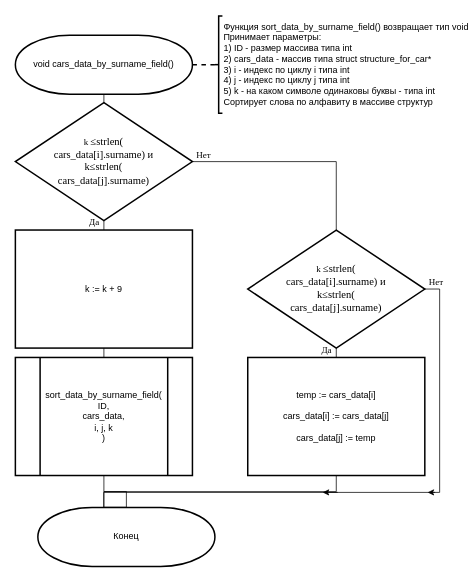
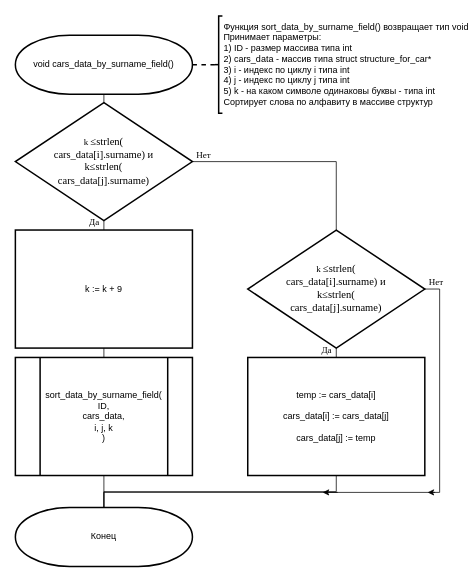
  <mxCell id="0" />
  <mxCell id="1" parent="0" />
  <mxCell id="2" style="edgeStyle=orthogonalEdgeStyle;rounded=0;orthogonalLoop=1;jettySize=auto;html=1;exitX=0.5;exitY=1;exitDx=0;exitDy=0;exitPerimeter=0;entryX=0.5;entryY=0;entryDx=0;entryDy=0;entryPerimeter=0;endArrow=none;endFill=0;" parent="1" source="3" target="6" edge="1"><mxGeometry relative="1" as="geometry" /></mxCell>
  <mxCell id="3" value="void cars_data_by_surname_field()" style="strokeWidth=2;html=1;shape=mxgraph.flowchart.terminator;whiteSpace=wrap;" parent="1" vertex="1"><mxGeometry x="20" y="46" width="236.22" height="78.74" as="geometry" /></mxCell>
  <mxCell id="4" style="edgeStyle=orthogonalEdgeStyle;rounded=0;orthogonalLoop=1;jettySize=auto;html=1;exitX=0.5;exitY=1;exitDx=0;exitDy=0;exitPerimeter=0;entryX=0.5;entryY=0;entryDx=0;entryDy=0;endArrow=none;endFill=0;" parent="1" source="6" target="8" edge="1"><mxGeometry relative="1" as="geometry" /></mxCell>
  <mxCell id="5" style="edgeStyle=orthogonalEdgeStyle;rounded=0;orthogonalLoop=1;jettySize=auto;html=1;exitX=1;exitY=0.5;exitDx=0;exitDy=0;exitPerimeter=0;entryX=0.5;entryY=0;entryDx=0;entryDy=0;entryPerimeter=0;endArrow=none;endFill=0;" parent="1" source="6" target="21" edge="1"><mxGeometry relative="1" as="geometry" /></mxCell>
  <mxCell id="6" value="&lt;font face=&quot;Times New Roman&quot;&gt;k&amp;nbsp;&lt;span style=&quot;font-size: 14px ; text-align: left ; background-color: rgb(255 , 255 , 255)&quot;&gt;≤strlen(&lt;br&gt;cars_data[i].surname) и&lt;br&gt;k&lt;/span&gt;&lt;span style=&quot;font-size: 14px ; text-align: left ; background-color: rgb(255 , 255 , 255)&quot;&gt;≤strlen(&lt;br&gt;cars_data[j].surname)&lt;/span&gt;&lt;/font&gt;&lt;span style=&quot;font-family: &amp;#34;arial&amp;#34; , sans-serif ; font-size: 14px ; text-align: left ; background-color: rgb(255 , 255 , 255)&quot;&gt;&lt;br&gt;&lt;/span&gt;" style="strokeWidth=2;html=1;shape=mxgraph.flowchart.decision;whiteSpace=wrap;" parent="1" vertex="1"><mxGeometry x="20" y="136" width="236.22" height="157.48" as="geometry" /></mxCell>
  <mxCell id="7" style="edgeStyle=orthogonalEdgeStyle;rounded=0;orthogonalLoop=1;jettySize=auto;html=1;exitX=0.5;exitY=1;exitDx=0;exitDy=0;entryX=0.5;entryY=0;entryDx=0;entryDy=0;endArrow=none;endFill=0;" parent="1" source="8" target="10" edge="1"><mxGeometry relative="1" as="geometry" /></mxCell>
  <mxCell id="8" value="k := k + 9" style="rounded=0;whiteSpace=wrap;html=1;absoluteArcSize=1;arcSize=14;strokeWidth=2;" parent="1" vertex="1"><mxGeometry x="20" y="306" width="236.22" height="157.48" as="geometry" /></mxCell>
  <mxCell id="9" style="edgeStyle=orthogonalEdgeStyle;rounded=0;orthogonalLoop=1;jettySize=auto;html=1;exitX=0.5;exitY=1;exitDx=0;exitDy=0;entryX=0.5;entryY=0;entryDx=0;entryDy=0;entryPerimeter=0;endArrow=none;endFill=0;" parent="1" source="10" target="13" edge="1"><mxGeometry relative="1" as="geometry" /></mxCell>
  <mxCell id="10" value="sort_data_by_surname_field(&lt;br&gt;ID,&lt;br&gt;cars_data,&lt;br&gt;i, j, k&lt;br&gt;)" style="verticalLabelPosition=middle;verticalAlign=middle;html=1;shape=process;whiteSpace=wrap;rounded=0;size=0.14;arcSize=6;strokeWidth=2;labelPosition=center;align=center;" parent="1" vertex="1"><mxGeometry x="20" y="476" width="236.22" height="157.48" as="geometry" /></mxCell>
  <mxCell id="11" style="edgeStyle=orthogonalEdgeStyle;rounded=0;orthogonalLoop=1;jettySize=auto;html=1;exitX=0.5;exitY=1;exitDx=0;exitDy=0;entryX=0.5;entryY=0;entryDx=0;entryDy=0;entryPerimeter=0;endArrow=none;endFill=0;" parent="1" source="12" target="13" edge="1"><mxGeometry relative="1" as="geometry"><Array as="points"><mxPoint x="448" y="655" /><mxPoint x="138" y="655" /></Array></mxGeometry></mxCell>
  <mxCell id="12" value="temp := cars_data[i]&lt;br&gt;&lt;br&gt;cars_data[i] := cars_data[j]&lt;br&gt;&lt;br&gt;cars_data[j] := temp" style="rounded=0;whiteSpace=wrap;html=1;absoluteArcSize=1;arcSize=14;strokeWidth=2;" parent="1" vertex="1"><mxGeometry x="330" y="476" width="236.22" height="157.48" as="geometry" /></mxCell>
- <mxCell id="13" value="Конец" style="strokeWidth=2;html=1;shape=mxgraph.flowchart.terminator;whiteSpace=wrap;" parent="1" vertex="1"><mxGeometry x="50" y="676" width="236.22" height="78.74" as="geometry" /></mxCell>
+ <mxCell id="13" value="Конец" style="strokeWidth=2;html=1;shape=mxgraph.flowchart.terminator;whiteSpace=wrap;" parent="1" vertex="1"><mxGeometry x="20" y="676" width="236.22" height="78.74" as="geometry" /></mxCell>
  <mxCell id="14" value="&lt;font face=&quot;Times New Roman&quot;&gt;Нет&lt;/font&gt;" style="text;html=1;align=center;verticalAlign=middle;resizable=0;points=[];autosize=1;" parent="1" vertex="1"><mxGeometry x="256.22" y="196" width="30" height="20" as="geometry" /></mxCell>
  <mxCell id="15" value="&lt;font face=&quot;Times New Roman&quot;&gt;Да&lt;/font&gt;" style="text;html=1;align=center;verticalAlign=middle;resizable=0;points=[];autosize=1;" parent="1" vertex="1"><mxGeometry x="110" y="286" width="30" height="20" as="geometry" /></mxCell>
  <mxCell id="16" value="" style="endArrow=classic;html=1;" parent="1" edge="1"><mxGeometry width="50" height="50" relative="1" as="geometry"><mxPoint x="580" y="656" as="sourcePoint" /><mxPoint x="570" y="656" as="targetPoint" /></mxGeometry></mxCell>
  <mxCell id="17" style="edgeStyle=orthogonalEdgeStyle;rounded=0;orthogonalLoop=1;jettySize=auto;html=1;exitX=0;exitY=0.5;exitDx=0;exitDy=0;exitPerimeter=0;entryX=1;entryY=0.5;entryDx=0;entryDy=0;entryPerimeter=0;endArrow=none;endFill=0;dashed=1;strokeWidth=2;" parent="1" source="18" target="3" edge="1"><mxGeometry relative="1" as="geometry" /></mxCell>
  <mxCell id="18" value="Функция&amp;nbsp;&lt;span style=&quot;text-align: center&quot;&gt;sort_data_by_surname_field() возвращает тип void&lt;br&gt;Принимает параметры:&lt;br&gt;1) ID - размер массива типа int&lt;br&gt;2) cars_data - массив типа struct structure_for_car*&lt;br&gt;3) i - индекс по циклу i типа int&lt;br&gt;&lt;/span&gt;&lt;span style=&quot;text-align: center&quot;&gt;4) j - индекс по циклу j типа int&lt;br&gt;&lt;/span&gt;&lt;span style=&quot;text-align: center&quot;&gt;5) k - на каком символе одинаковы буквы - типа int&lt;br&gt;&lt;/span&gt;&lt;span style=&quot;text-align: center&quot;&gt;Сортирует слова по алфавиту в массиве структур&lt;br&gt;&lt;/span&gt;" style="strokeWidth=2;html=1;shape=mxgraph.flowchart.annotation_2;align=left;labelPosition=right;pointerEvents=1;rounded=0;" parent="1" vertex="1"><mxGeometry x="286.22" y="20.37" width="10" height="130" as="geometry" /></mxCell>
  <mxCell id="19" style="edgeStyle=orthogonalEdgeStyle;rounded=0;orthogonalLoop=1;jettySize=auto;html=1;exitX=0.5;exitY=1;exitDx=0;exitDy=0;exitPerimeter=0;entryX=0.5;entryY=0;entryDx=0;entryDy=0;endArrow=none;endFill=0;" parent="1" source="21" target="12" edge="1"><mxGeometry relative="1" as="geometry" /></mxCell>
  <mxCell id="20" style="edgeStyle=orthogonalEdgeStyle;rounded=0;orthogonalLoop=1;jettySize=auto;html=1;exitX=1;exitY=0.5;exitDx=0;exitDy=0;exitPerimeter=0;entryX=0.5;entryY=0;entryDx=0;entryDy=0;entryPerimeter=0;endArrow=none;endFill=0;strokeWidth=1;" parent="1" source="21" target="13" edge="1"><mxGeometry relative="1" as="geometry"><Array as="points"><mxPoint x="586" y="385" /><mxPoint x="586" y="656" /><mxPoint x="138" y="656" /></Array></mxGeometry></mxCell>
  <mxCell id="21" value="&lt;font face=&quot;Times New Roman&quot;&gt;k&amp;nbsp;&lt;span style=&quot;font-size: 14px ; text-align: left ; background-color: rgb(255 , 255 , 255)&quot;&gt;≤strlen(&lt;br&gt;cars_data[i].surname) и&lt;br&gt;k&lt;/span&gt;&lt;span style=&quot;font-size: 14px ; text-align: left ; background-color: rgb(255 , 255 , 255)&quot;&gt;≤strlen(&lt;br&gt;cars_data[j].surname)&lt;/span&gt;&lt;/font&gt;&lt;span style=&quot;font-family: &amp;#34;arial&amp;#34; , sans-serif ; font-size: 14px ; text-align: left ; background-color: rgb(255 , 255 , 255)&quot;&gt;&lt;br&gt;&lt;/span&gt;" style="strokeWidth=2;html=1;shape=mxgraph.flowchart.decision;whiteSpace=wrap;" parent="1" vertex="1"><mxGeometry x="330" y="306" width="236.22" height="157.48" as="geometry" /></mxCell>
  <mxCell id="22" value="" style="endArrow=classic;html=1;" parent="1" edge="1"><mxGeometry width="50" height="50" relative="1" as="geometry"><mxPoint x="450" y="656" as="sourcePoint" /><mxPoint x="430" y="656" as="targetPoint" /></mxGeometry></mxCell>
  <mxCell id="23" value="&lt;font face=&quot;Times New Roman&quot;&gt;Нет&lt;/font&gt;" style="text;html=1;align=center;verticalAlign=middle;resizable=0;points=[];autosize=1;" parent="1" vertex="1"><mxGeometry x="566.22" y="366" width="30" height="20" as="geometry" /></mxCell>
  <mxCell id="24" value="&lt;font face=&quot;Times New Roman&quot;&gt;Да&lt;/font&gt;" style="text;html=1;align=center;verticalAlign=middle;resizable=0;points=[];autosize=1;" parent="1" vertex="1"><mxGeometry x="420" y="456" width="30" height="20" as="geometry" /></mxCell>
